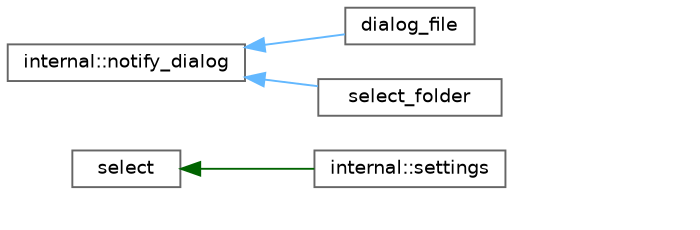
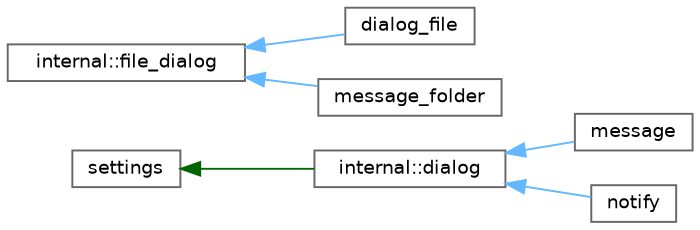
  digraph {
    rankdir=LR
    node [color=grey40 fillcolor=white fontname=Helvetica fontsize=10 shape=box style=filled]
    edge [color=steelblue1 dir=back fontname=Helvetica fontsize=10 labelfontname=Helvetica labelfontsize=10 style=solid]
-   n1 [height=0.2 label=select width=0.4]
-   n2 [height=0.2 label="internal::settings" width=0.4]
-   n5 [height=0.2 label="internal::notify_dialog" width=0.4]
+   n1 [height=0.2 label=settings width=0.4]
+   n2 [height=0.2 label="internal::dialog" width=0.4]
+   n3 [height=0.2 label=message width=0.4]
+   n4 [height=0.2 label=notify width=0.4]
+   n5 [height=0.2 label="internal::file_dialog" width=0.4]
    n6 [height=0.2 label=dialog_file width=0.4]
-   n7 [height=0.2 label=select_folder width=0.4]
+   n7 [height=0.2 label=message_folder width=0.4]
    n1 -> n2 [color=darkgreen]
+   n2 -> n3
+   n2 -> n4
    n5 -> n6
    n5 -> n7
  }
